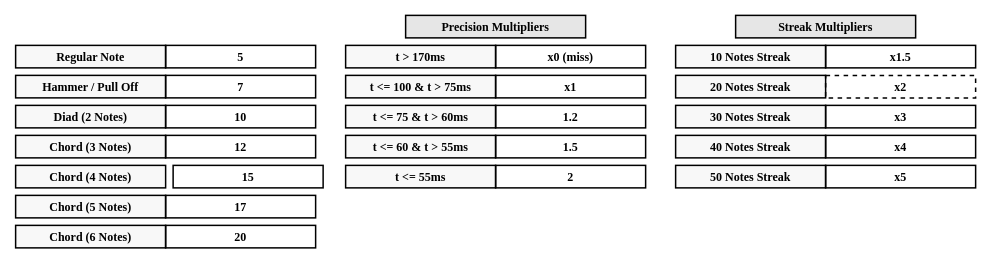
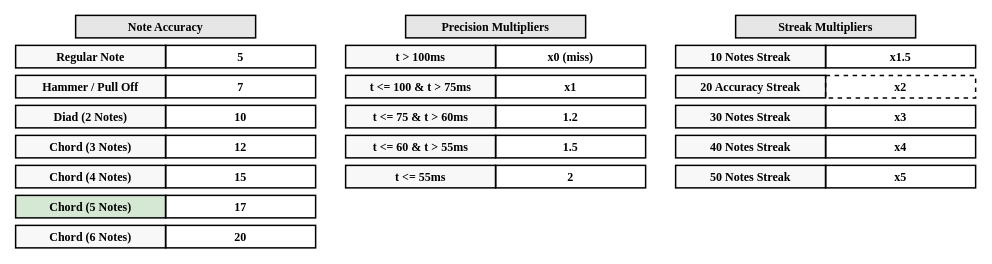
  <mxCell id="0" />
  <mxCell id="1" parent="0" />
+ <mxCell id="2" value="Note Accuracy" style="rounded=0;whiteSpace=wrap;html=1;fillColor=#E6E6E6;fontSize=16;fontFamily=Fira Code;fontSource=https%3A%2F%2Ffonts.googleapis.com%2Fcss%3Ffamily%3DFira%2BCode;fontStyle=1;strokeWidth=2;" vertex="1" parent="1"><mxGeometry x="100" y="20" width="240" height="30" as="geometry" /></mxCell>
  <mxCell id="3" value="Precision Multipliers" style="rounded=0;whiteSpace=wrap;html=1;fillColor=#E6E6E6;fontSize=16;fontFamily=Fira Code;fontSource=https%3A%2F%2Ffonts.googleapis.com%2Fcss%3Ffamily%3DFira%2BCode;fontStyle=1;strokeWidth=2;" vertex="1" parent="1"><mxGeometry x="540" y="20" width="240" height="30" as="geometry" /></mxCell>
  <mxCell id="4" value="Streak Multipliers" style="rounded=0;whiteSpace=wrap;html=1;fillColor=#E6E6E6;fontSize=16;fontFamily=Fira Code;fontSource=https%3A%2F%2Ffonts.googleapis.com%2Fcss%3Ffamily%3DFira%2BCode;fontStyle=1;strokeWidth=2;" vertex="1" parent="1"><mxGeometry x="980" y="20" width="240" height="30" as="geometry" /></mxCell>
  <mxCell id="5" value="Regular Note" style="rounded=0;whiteSpace=wrap;html=1;fillColor=#F8F8F8;fontSize=16;fontFamily=Fira Code;fontSource=https%3A%2F%2Ffonts.googleapis.com%2Fcss%3Ffamily%3DFira%2BCode;fontStyle=1;strokeWidth=2;" vertex="1" parent="1"><mxGeometry y="60" width="200" height="30" as="geometry" x="20" /></mxCell>
  <mxCell id="6" value="5" style="rounded=0;whiteSpace=wrap;html=1;fillColor=none;fontSize=16;fontFamily=Fira Code;fontSource=https%3A%2F%2Ffonts.googleapis.com%2Fcss%3Ffamily%3DFira%2BCode;fontStyle=1;strokeWidth=2;" vertex="1" parent="1"><mxGeometry x="220" y="60" width="200" height="30" as="geometry" /></mxCell>
  <mxCell id="7" value="Hammer / Pull Off" style="rounded=0;whiteSpace=wrap;html=1;fillColor=#F8F8F8;fontSize=16;fontFamily=Fira Code;fontSource=https%3A%2F%2Ffonts.googleapis.com%2Fcss%3Ffamily%3DFira%2BCode;fontStyle=1;strokeWidth=2;" vertex="1" parent="1"><mxGeometry y="100" width="200" height="30" as="geometry" x="20" /></mxCell>
  <mxCell id="8" value="7" style="rounded=0;whiteSpace=wrap;html=1;fillColor=none;fontSize=16;fontFamily=Fira Code;fontSource=https%3A%2F%2Ffonts.googleapis.com%2Fcss%3Ffamily%3DFira%2BCode;fontStyle=1;strokeWidth=2;" vertex="1" parent="1"><mxGeometry x="220" y="100" width="200" height="30" as="geometry" /></mxCell>
  <mxCell id="9" value="Diad (2 Notes)" style="rounded=0;whiteSpace=wrap;html=1;fillColor=#F8F8F8;fontSize=16;fontFamily=Fira Code;fontSource=https%3A%2F%2Ffonts.googleapis.com%2Fcss%3Ffamily%3DFira%2BCode;fontStyle=1;strokeWidth=2;" vertex="1" parent="1"><mxGeometry y="140" width="200" height="30" as="geometry" x="20" /></mxCell>
  <mxCell id="10" value="10" style="rounded=0;whiteSpace=wrap;html=1;fillColor=none;fontSize=16;fontFamily=Fira Code;fontSource=https%3A%2F%2Ffonts.googleapis.com%2Fcss%3Ffamily%3DFira%2BCode;fontStyle=1;strokeWidth=2;" vertex="1" parent="1"><mxGeometry x="220" y="140" width="200" height="30" as="geometry" /></mxCell>
  <mxCell id="11" value="Chord (3 Notes)" style="rounded=0;whiteSpace=wrap;html=1;fillColor=#F8F8F8;fontSize=16;fontFamily=Fira Code;fontSource=https%3A%2F%2Ffonts.googleapis.com%2Fcss%3Ffamily%3DFira%2BCode;fontStyle=1;strokeWidth=2;" vertex="1" parent="1"><mxGeometry y="180" width="200" height="30" as="geometry" x="20" /></mxCell>
  <mxCell id="12" value="12" style="rounded=0;whiteSpace=wrap;html=1;fillColor=none;fontSize=16;fontFamily=Fira Code;fontSource=https%3A%2F%2Ffonts.googleapis.com%2Fcss%3Ffamily%3DFira%2BCode;fontStyle=1;strokeWidth=2;" vertex="1" parent="1"><mxGeometry x="220" y="180" width="200" height="30" as="geometry" /></mxCell>
  <mxCell id="13" value="Chord (4 Notes)" style="rounded=0;whiteSpace=wrap;html=1;fillColor=#F8F8F8;fontSize=16;fontFamily=Fira Code;fontSource=https%3A%2F%2Ffonts.googleapis.com%2Fcss%3Ffamily%3DFira%2BCode;fontStyle=1;strokeWidth=2;" vertex="1" parent="1"><mxGeometry y="220" width="200" height="30" as="geometry" x="20" /></mxCell>
- <mxCell id="14" value="15" style="rounded=0;whiteSpace=wrap;html=1;fillColor=none;fontSize=16;fontFamily=Fira Code;fontSource=https%3A%2F%2Ffonts.googleapis.com%2Fcss%3Ffamily%3DFira%2BCode;fontStyle=1;strokeWidth=2;" vertex="1" parent="1"><mxGeometry x="230" y="220" width="200" height="30" as="geometry" /></mxCell>
- <mxCell id="15" value="Chord (5 Notes)" style="rounded=0;whiteSpace=wrap;html=1;fillColor=#F8F8F8;fontSize=16;fontFamily=Fira Code;fontSource=https%3A%2F%2Ffonts.googleapis.com%2Fcss%3Ffamily%3DFira%2BCode;fontStyle=1;strokeWidth=2;" vertex="1" parent="1"><mxGeometry y="260" width="200" height="30" as="geometry" x="20" /></mxCell>
+ <mxCell id="14" value="15" style="rounded=0;whiteSpace=wrap;html=1;fillColor=none;fontSize=16;fontFamily=Fira Code;fontSource=https%3A%2F%2Ffonts.googleapis.com%2Fcss%3Ffamily%3DFira%2BCode;fontStyle=1;strokeWidth=2;" vertex="1" parent="1"><mxGeometry x="220" y="220" width="200" height="30" as="geometry" /></mxCell>
+ <mxCell id="15" value="Chord (5 Notes)" style="rounded=0;whiteSpace=wrap;html=1;fillColor=#d5e8d4;fontSize=16;fontFamily=Fira Code;fontSource=https%3A%2F%2Ffonts.googleapis.com%2Fcss%3Ffamily%3DFira%2BCode;fontStyle=1;strokeWidth=2;" vertex="1" parent="1"><mxGeometry y="260" width="200" height="30" as="geometry" x="20" /></mxCell>
  <mxCell id="16" value="17" style="rounded=0;whiteSpace=wrap;html=1;fillColor=none;fontSize=16;fontFamily=Fira Code;fontSource=https%3A%2F%2Ffonts.googleapis.com%2Fcss%3Ffamily%3DFira%2BCode;fontStyle=1;strokeWidth=2;" vertex="1" parent="1"><mxGeometry x="220" y="260" width="200" height="30" as="geometry" /></mxCell>
  <mxCell id="17" value="Chord (6 Notes)" style="rounded=0;whiteSpace=wrap;html=1;fillColor=#F8F8F8;fontSize=16;fontFamily=Fira Code;fontSource=https%3A%2F%2Ffonts.googleapis.com%2Fcss%3Ffamily%3DFira%2BCode;fontStyle=1;strokeWidth=2;" vertex="1" parent="1"><mxGeometry y="300" width="200" height="30" as="geometry" x="20" /></mxCell>
  <mxCell id="18" value="20" style="rounded=0;whiteSpace=wrap;html=1;fillColor=none;fontSize=16;fontFamily=Fira Code;fontSource=https%3A%2F%2Ffonts.googleapis.com%2Fcss%3Ffamily%3DFira%2BCode;fontStyle=1;strokeWidth=2;" vertex="1" parent="1"><mxGeometry x="220" y="300" width="200" height="30" as="geometry" /></mxCell>
- <mxCell id="19" value="t &amp;gt; 170ms" style="rounded=0;whiteSpace=wrap;html=1;fillColor=#F8F8F8;fontSize=16;fontFamily=Fira Code;fontSource=https%3A%2F%2Ffonts.googleapis.com%2Fcss%3Ffamily%3DFira%2BCode;fontStyle=1;strokeWidth=2;" vertex="1" parent="1"><mxGeometry x="460" y="60" width="200" height="30" as="geometry" /></mxCell>
+ <mxCell id="19" value="t &amp;gt; 100ms" style="rounded=0;whiteSpace=wrap;html=1;fillColor=#F8F8F8;fontSize=16;fontFamily=Fira Code;fontSource=https%3A%2F%2Ffonts.googleapis.com%2Fcss%3Ffamily%3DFira%2BCode;fontStyle=1;strokeWidth=2;" vertex="1" parent="1"><mxGeometry x="460" y="60" width="200" height="30" as="geometry" /></mxCell>
  <mxCell id="20" value="x0 (miss)" style="rounded=0;whiteSpace=wrap;html=1;fillColor=none;fontSize=16;fontFamily=Fira Code;fontSource=https%3A%2F%2Ffonts.googleapis.com%2Fcss%3Ffamily%3DFira%2BCode;fontStyle=1;strokeWidth=2;" vertex="1" parent="1"><mxGeometry x="660" y="60" width="200" height="30" as="geometry" /></mxCell>
  <mxCell id="21" value="t &amp;lt;= 100 &amp;amp; t &amp;gt; 75ms" style="rounded=0;whiteSpace=wrap;html=1;fillColor=#F8F8F8;fontSize=16;fontFamily=Fira Code;fontSource=https%3A%2F%2Ffonts.googleapis.com%2Fcss%3Ffamily%3DFira%2BCode;fontStyle=1;strokeWidth=2;" vertex="1" parent="1"><mxGeometry x="460" y="100" width="200" height="30" as="geometry" /></mxCell>
  <mxCell id="22" value="x1" style="rounded=0;whiteSpace=wrap;html=1;fillColor=none;fontSize=16;fontFamily=Fira Code;fontSource=https%3A%2F%2Ffonts.googleapis.com%2Fcss%3Ffamily%3DFira%2BCode;fontStyle=1;strokeWidth=2;" vertex="1" parent="1"><mxGeometry x="660" y="100" width="200" height="30" as="geometry" /></mxCell>
  <mxCell id="23" value="t &amp;lt;= 75 &amp;amp; t &amp;gt; 60ms" style="rounded=0;whiteSpace=wrap;html=1;fillColor=#F8F8F8;fontSize=16;fontFamily=Fira Code;fontSource=https%3A%2F%2Ffonts.googleapis.com%2Fcss%3Ffamily%3DFira%2BCode;fontStyle=1;strokeWidth=2;" vertex="1" parent="1"><mxGeometry x="460" y="140" width="200" height="30" as="geometry" /></mxCell>
  <mxCell id="24" value="1.2" style="rounded=0;whiteSpace=wrap;html=1;fillColor=none;fontSize=16;fontFamily=Fira Code;fontSource=https%3A%2F%2Ffonts.googleapis.com%2Fcss%3Ffamily%3DFira%2BCode;fontStyle=1;strokeWidth=2;" vertex="1" parent="1"><mxGeometry x="660" y="140" width="200" height="30" as="geometry" /></mxCell>
  <mxCell id="25" value="t &amp;lt;= 60 &amp;amp; t &amp;gt; 55ms" style="rounded=0;whiteSpace=wrap;html=1;fillColor=#F8F8F8;fontSize=16;fontFamily=Fira Code;fontSource=https%3A%2F%2Ffonts.googleapis.com%2Fcss%3Ffamily%3DFira%2BCode;fontStyle=1;strokeWidth=2;" vertex="1" parent="1"><mxGeometry x="460" y="180" width="200" height="30" as="geometry" /></mxCell>
  <mxCell id="26" value="1.5" style="rounded=0;whiteSpace=wrap;html=1;fillColor=none;fontSize=16;fontFamily=Fira Code;fontSource=https%3A%2F%2Ffonts.googleapis.com%2Fcss%3Ffamily%3DFira%2BCode;fontStyle=1;strokeWidth=2;" vertex="1" parent="1"><mxGeometry x="660" y="180" width="200" height="30" as="geometry" /></mxCell>
  <mxCell id="27" value="t &amp;lt;= 55ms" style="rounded=0;whiteSpace=wrap;html=1;fillColor=#F8F8F8;fontSize=16;fontFamily=Fira Code;fontSource=https%3A%2F%2Ffonts.googleapis.com%2Fcss%3Ffamily%3DFira%2BCode;fontStyle=1;strokeWidth=2;" vertex="1" parent="1"><mxGeometry x="460" y="220" width="200" height="30" as="geometry" /></mxCell>
  <mxCell id="28" value="2" style="rounded=0;whiteSpace=wrap;html=1;fillColor=none;fontSize=16;fontFamily=Fira Code;fontSource=https%3A%2F%2Ffonts.googleapis.com%2Fcss%3Ffamily%3DFira%2BCode;fontStyle=1;strokeWidth=2;" vertex="1" parent="1"><mxGeometry x="660" y="220" width="200" height="30" as="geometry" /></mxCell>
  <mxCell id="29" value="10 Notes Streak" style="rounded=0;whiteSpace=wrap;html=1;fillColor=#F8F8F8;fontSize=16;fontFamily=Fira Code;fontSource=https%3A%2F%2Ffonts.googleapis.com%2Fcss%3Ffamily%3DFira%2BCode;fontStyle=1;strokeWidth=2;" vertex="1" parent="1"><mxGeometry x="900" y="60" width="200" height="30" as="geometry" /></mxCell>
  <mxCell id="30" value="x1.5" style="rounded=0;whiteSpace=wrap;html=1;fillColor=none;fontSize=16;fontFamily=Fira Code;fontSource=https%3A%2F%2Ffonts.googleapis.com%2Fcss%3Ffamily%3DFira%2BCode;fontStyle=1;strokeWidth=2;" vertex="1" parent="1"><mxGeometry x="1100" y="60" width="200" height="30" as="geometry" /></mxCell>
- <mxCell id="31" value="20 Notes Streak" style="rounded=0;whiteSpace=wrap;html=1;fillColor=#F8F8F8;fontSize=16;fontFamily=Fira Code;fontSource=https%3A%2F%2Ffonts.googleapis.com%2Fcss%3Ffamily%3DFira%2BCode;fontStyle=1;strokeWidth=2;" vertex="1" parent="1"><mxGeometry x="900" y="100" width="200" height="30" as="geometry" /></mxCell>
+ <mxCell id="31" value="20 Accuracy Streak" style="rounded=0;whiteSpace=wrap;html=1;fillColor=#F8F8F8;fontSize=16;fontFamily=Fira Code;fontSource=https%3A%2F%2Ffonts.googleapis.com%2Fcss%3Ffamily%3DFira%2BCode;fontStyle=1;strokeWidth=2;" vertex="1" parent="1"><mxGeometry x="900" y="100" width="200" height="30" as="geometry" /></mxCell>
  <mxCell id="32" value="x2" style="rounded=0;whiteSpace=wrap;html=1;fillColor=none;fontSize=16;fontFamily=Fira Code;fontSource=https%3A%2F%2Ffonts.googleapis.com%2Fcss%3Ffamily%3DFira%2BCode;fontStyle=1;strokeWidth=2;dashed=1;" vertex="1" parent="1"><mxGeometry x="1100" y="100" width="200" height="30" as="geometry" /></mxCell>
  <mxCell id="33" value="30 Notes Streak" style="rounded=0;whiteSpace=wrap;html=1;fillColor=#F8F8F8;fontSize=16;fontFamily=Fira Code;fontSource=https%3A%2F%2Ffonts.googleapis.com%2Fcss%3Ffamily%3DFira%2BCode;fontStyle=1;strokeWidth=2;" vertex="1" parent="1"><mxGeometry x="900" y="140" width="200" height="30" as="geometry" /></mxCell>
  <mxCell id="34" value="x3" style="rounded=0;whiteSpace=wrap;html=1;fillColor=none;fontSize=16;fontFamily=Fira Code;fontSource=https%3A%2F%2Ffonts.googleapis.com%2Fcss%3Ffamily%3DFira%2BCode;fontStyle=1;strokeWidth=2;" vertex="1" parent="1"><mxGeometry x="1100" y="140" width="200" height="30" as="geometry" /></mxCell>
  <mxCell id="35" value="40 Notes Streak" style="rounded=0;whiteSpace=wrap;html=1;fillColor=#F8F8F8;fontSize=16;fontFamily=Fira Code;fontSource=https%3A%2F%2Ffonts.googleapis.com%2Fcss%3Ffamily%3DFira%2BCode;fontStyle=1;strokeWidth=2;" vertex="1" parent="1"><mxGeometry x="900" y="180" width="200" height="30" as="geometry" /></mxCell>
  <mxCell id="36" value="x4" style="rounded=0;whiteSpace=wrap;html=1;fillColor=none;fontSize=16;fontFamily=Fira Code;fontSource=https%3A%2F%2Ffonts.googleapis.com%2Fcss%3Ffamily%3DFira%2BCode;fontStyle=1;strokeWidth=2;" vertex="1" parent="1"><mxGeometry x="1100" y="180" width="200" height="30" as="geometry" /></mxCell>
  <mxCell id="37" value="50 Notes Streak" style="rounded=0;whiteSpace=wrap;html=1;fillColor=#F8F8F8;fontSize=16;fontFamily=Fira Code;fontSource=https%3A%2F%2Ffonts.googleapis.com%2Fcss%3Ffamily%3DFira%2BCode;fontStyle=1;strokeWidth=2;" vertex="1" parent="1"><mxGeometry x="900" y="220" width="200" height="30" as="geometry" /></mxCell>
  <mxCell id="38" value="x5" style="rounded=0;whiteSpace=wrap;html=1;fillColor=none;fontSize=16;fontFamily=Fira Code;fontSource=https%3A%2F%2Ffonts.googleapis.com%2Fcss%3Ffamily%3DFira%2BCode;fontStyle=1;strokeWidth=2;" vertex="1" parent="1"><mxGeometry x="1100" y="220" width="200" height="30" as="geometry" /></mxCell>
